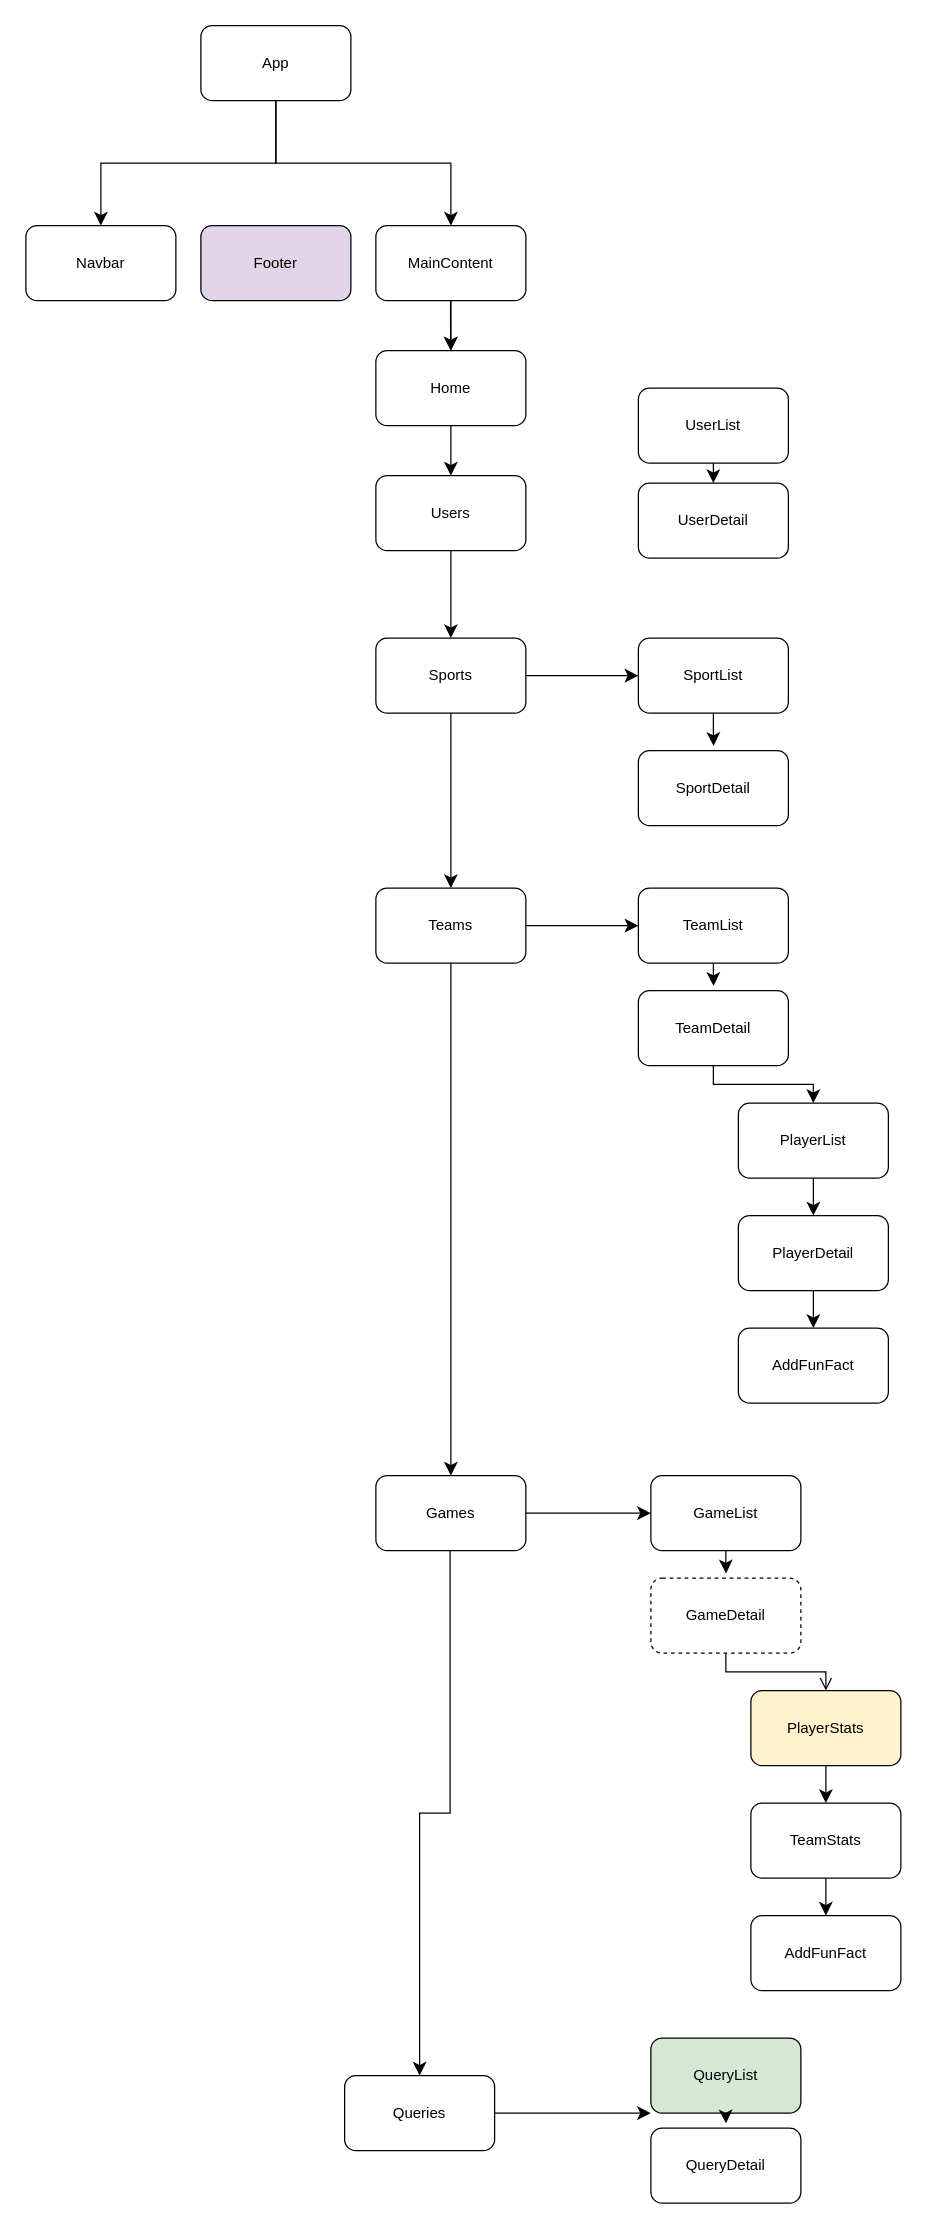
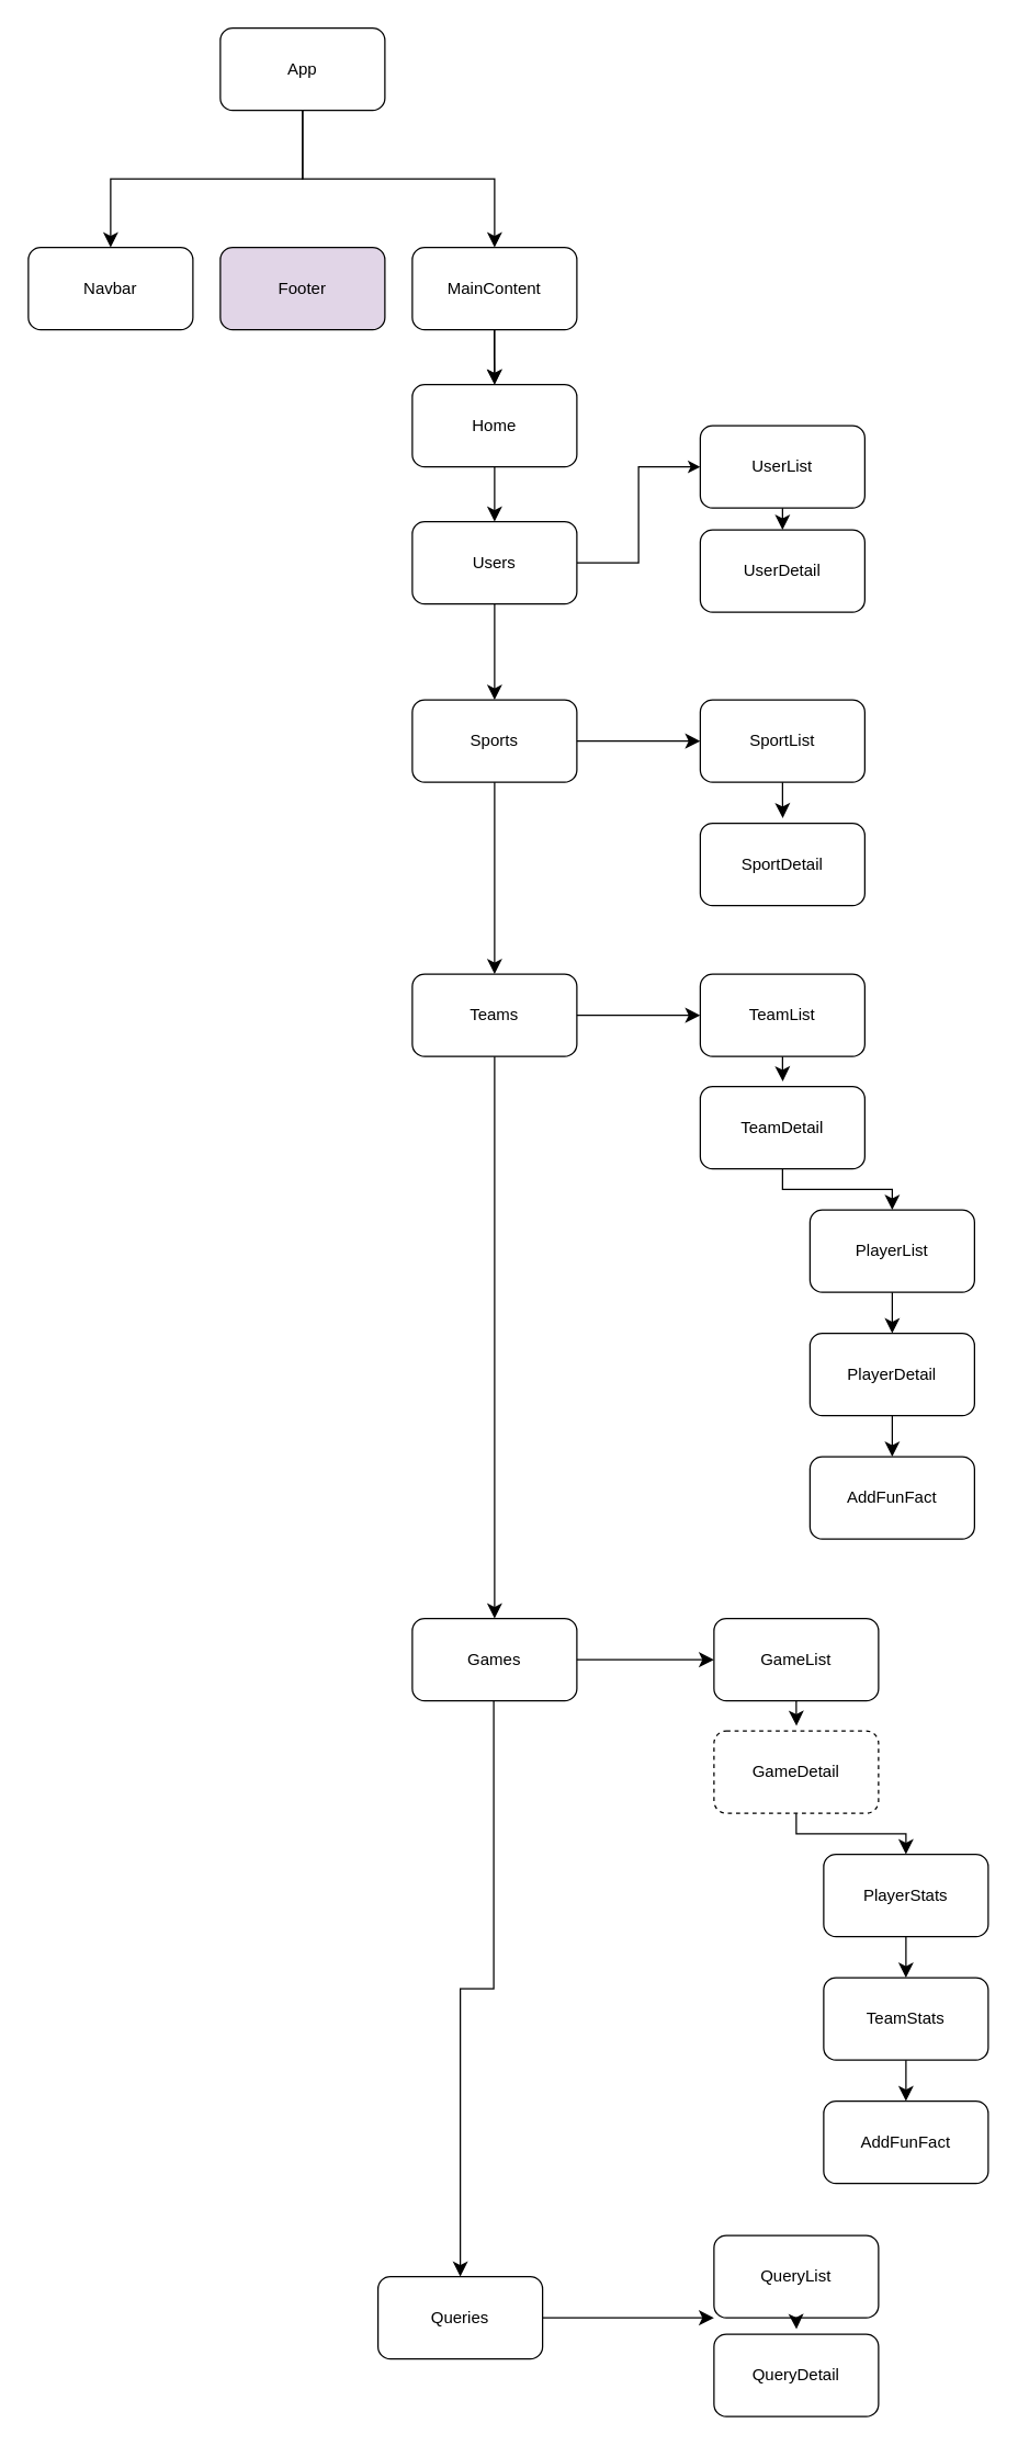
  <mxCell id="0" />
  <mxCell id="1" parent="0" />
  <mxCell id="2" value="App" style="rounded=1;whiteSpace=wrap;html=1;" vertex="1" parent="1"><mxGeometry x="160" y="20" width="120" height="60" as="geometry" /></mxCell>
  <mxCell id="3" value="Navbar" style="rounded=1;whiteSpace=wrap;html=1;" vertex="1" parent="1"><mxGeometry x="20" y="180" width="120" height="60" as="geometry" /></mxCell>
  <mxCell id="4" value="Footer" style="rounded=1;whiteSpace=wrap;html=1;fillColor=#e1d5e7;" vertex="1" parent="1"><mxGeometry x="160" y="180" width="120" height="60" as="geometry" /></mxCell>
  <mxCell id="5" value="MainContent" style="rounded=1;whiteSpace=wrap;html=1;" vertex="1" parent="1"><mxGeometry x="300" y="180" width="120" height="60" as="geometry" /></mxCell>
  <mxCell id="6" value="" style="edgeStyle=elbowEdgeStyle;elbow=vertical;endArrow=classic;html=1;curved=0;rounded=0;endSize=8;startSize=8;exitX=0.5;exitY=1;exitDx=0;exitDy=0;" edge="1" parent="1" source="2" target="3"><mxGeometry width="50" height="50" relative="1" as="geometry"><mxPoint x="60" y="160" as="sourcePoint" /><mxPoint x="110" y="110" as="targetPoint" /></mxGeometry></mxCell>
  <mxCell id="7" value="" style="edgeStyle=elbowEdgeStyle;elbow=vertical;endArrow=classic;html=1;curved=0;rounded=0;endSize=8;startSize=8;entryX=0.5;entryY=0;entryDx=0;entryDy=0;" edge="1" parent="1" target="5"><mxGeometry width="50" height="50" relative="1" as="geometry"><mxPoint x="220" y="80" as="sourcePoint" /><mxPoint x="90" y="190" as="targetPoint" /></mxGeometry></mxCell>
  <mxCell id="8" value="" style="edgeStyle=elbowEdgeStyle;elbow=vertical;endArrow=classic;html=1;curved=0;rounded=0;endSize=8;startSize=8;exitX=0.5;exitY=1;exitDx=0;exitDy=0;" edge="1" parent="1" target="20"><mxGeometry width="50" height="50" relative="1" as="geometry"><mxPoint x="359.76" y="240" as="sourcePoint" /><mxPoint x="359.76" y="340" as="targetPoint" /></mxGeometry></mxCell>
  <mxCell id="9" value="" style="edgeStyle=elbowEdgeStyle;elbow=vertical;endArrow=classic;html=1;curved=0;rounded=0;endSize=8;startSize=8;exitX=0.5;exitY=1;exitDx=0;exitDy=0;" edge="1" parent="1" source="20" target="22"><mxGeometry width="50" height="50" relative="1" as="geometry"><mxPoint x="369.76" y="250" as="sourcePoint" /><mxPoint x="369.76" y="350" as="targetPoint" /></mxGeometry></mxCell>
  <mxCell id="10" value="UserList" style="rounded=1;whiteSpace=wrap;html=1;" vertex="1" parent="1"><mxGeometry x="510" y="310" width="120" height="60" as="geometry" /></mxCell>
  <mxCell id="11" value="UserDetail" style="rounded=1;whiteSpace=wrap;html=1;" vertex="1" parent="1"><mxGeometry x="510" y="386" width="120" height="60" as="geometry" /></mxCell>
  <mxCell id="12" value="" style="edgeStyle=elbowEdgeStyle;elbow=vertical;endArrow=classic;html=1;curved=0;rounded=0;endSize=8;startSize=8;entryX=0.5;entryY=0;entryDx=0;entryDy=0;exitX=0.5;exitY=1;exitDx=0;exitDy=0;" edge="1" parent="1" source="10" target="11"><mxGeometry width="50" height="50" relative="1" as="geometry"><mxPoint x="570" y="370" as="sourcePoint" /><mxPoint x="373" y="470" as="targetPoint" /></mxGeometry></mxCell>
  <mxCell id="13" value="Sports" style="rounded=1;whiteSpace=wrap;html=1;" vertex="1" parent="1"><mxGeometry x="300" y="510" width="120" height="60" as="geometry" /></mxCell>
  <mxCell id="14" value="" style="edgeStyle=elbowEdgeStyle;elbow=vertical;endArrow=classic;html=1;curved=0;rounded=0;endSize=8;startSize=8;" edge="1" parent="1" source="22" target="13"><mxGeometry width="50" height="50" relative="1" as="geometry"><mxPoint x="360" y="240" as="sourcePoint" /><mxPoint x="500" y="350" as="targetPoint" /></mxGeometry></mxCell>
  <mxCell id="15" value="SportList" style="rounded=1;whiteSpace=wrap;html=1;" vertex="1" parent="1"><mxGeometry x="510" y="510" width="120" height="60" as="geometry" /></mxCell>
  <mxCell id="16" value="SportDetail" style="rounded=1;whiteSpace=wrap;html=1;" vertex="1" parent="1"><mxGeometry x="510" y="600" width="120" height="60" as="geometry" /></mxCell>
  <mxCell id="17" value="" style="edgeStyle=elbowEdgeStyle;elbow=vertical;endArrow=classic;html=1;curved=0;rounded=0;endSize=8;startSize=8;exitX=1;exitY=0.5;exitDx=0;exitDy=0;" edge="1" parent="1" source="13" target="15"><mxGeometry width="50" height="50" relative="1" as="geometry"><mxPoint x="359.69" y="680" as="sourcePoint" /><mxPoint x="359.69" y="940" as="targetPoint" /></mxGeometry></mxCell>
  <mxCell id="18" value="" style="edgeStyle=elbowEdgeStyle;elbow=vertical;endArrow=classic;html=1;curved=0;rounded=0;endSize=8;startSize=8;entryX=0.501;entryY=-0.063;entryDx=0;entryDy=0;entryPerimeter=0;" edge="1" parent="1" target="16"><mxGeometry width="50" height="50" relative="1" as="geometry"><mxPoint x="570" y="570" as="sourcePoint" /><mxPoint x="710.31" y="600" as="targetPoint" /></mxGeometry></mxCell>
  <mxCell id="19" value="" style="edgeStyle=elbowEdgeStyle;elbow=vertical;endArrow=classic;html=1;curved=0;rounded=0;endSize=8;startSize=8;exitX=0.5;exitY=1;exitDx=0;exitDy=0;" edge="1" parent="1" source="5" target="20"><mxGeometry width="50" height="50" relative="1" as="geometry"><mxPoint x="360" y="240" as="sourcePoint" /><mxPoint x="570" y="410" as="targetPoint" /></mxGeometry></mxCell>
  <mxCell id="20" value="Home" style="rounded=1;whiteSpace=wrap;html=1;" vertex="1" parent="1"><mxGeometry x="300" y="280" width="120" height="60" as="geometry" /></mxCell>
+ <mxCell id="21" style="edgeStyle=orthogonalEdgeStyle;rounded=0;orthogonalLoop=1;jettySize=auto;html=1;entryX=0;entryY=0.5;entryDx=0;entryDy=0;" edge="1" parent="1" source="22" target="10"><mxGeometry relative="1" as="geometry" /></mxCell>
  <mxCell id="22" value="Users" style="rounded=1;whiteSpace=wrap;html=1;" vertex="1" parent="1"><mxGeometry x="300" y="380" width="120" height="60" as="geometry" /></mxCell>
  <mxCell id="23" value="Teams" style="rounded=1;whiteSpace=wrap;html=1;" vertex="1" parent="1"><mxGeometry x="300" y="710" width="120" height="60" as="geometry" /></mxCell>
  <mxCell id="24" value="TeamList" style="rounded=1;whiteSpace=wrap;html=1;" vertex="1" parent="1"><mxGeometry x="510" y="710" width="120" height="60" as="geometry" /></mxCell>
  <mxCell id="25" value="TeamDetail" style="rounded=1;whiteSpace=wrap;html=1;" vertex="1" parent="1"><mxGeometry x="510" y="792" width="120" height="60" as="geometry" /></mxCell>
  <mxCell id="26" value="" style="edgeStyle=elbowEdgeStyle;elbow=vertical;endArrow=classic;html=1;curved=0;rounded=0;endSize=8;startSize=8;exitX=1;exitY=0.5;exitDx=0;exitDy=0;" edge="1" source="23" target="24" parent="1"><mxGeometry width="50" height="50" relative="1" as="geometry"><mxPoint x="359.69" y="880" as="sourcePoint" /><mxPoint x="359.69" y="1140" as="targetPoint" /></mxGeometry></mxCell>
  <mxCell id="27" value="" style="edgeStyle=elbowEdgeStyle;elbow=vertical;endArrow=classic;html=1;curved=0;rounded=0;endSize=8;startSize=8;entryX=0.501;entryY=-0.063;entryDx=0;entryDy=0;entryPerimeter=0;" edge="1" target="25" parent="1"><mxGeometry width="50" height="50" relative="1" as="geometry"><mxPoint x="570" y="770" as="sourcePoint" /><mxPoint x="710.31" y="800" as="targetPoint" /></mxGeometry></mxCell>
  <mxCell id="28" value="" style="edgeStyle=elbowEdgeStyle;elbow=vertical;endArrow=classic;html=1;curved=0;rounded=0;endSize=8;startSize=8;exitX=0.5;exitY=1;exitDx=0;exitDy=0;" edge="1" parent="1" source="13" target="23"><mxGeometry width="50" height="50" relative="1" as="geometry"><mxPoint x="370" y="450" as="sourcePoint" /><mxPoint x="370" y="520" as="targetPoint" /></mxGeometry></mxCell>
  <mxCell id="29" value="PlayerList" style="rounded=1;whiteSpace=wrap;html=1;" vertex="1" parent="1"><mxGeometry x="590" y="882" width="120" height="60" as="geometry" /></mxCell>
  <mxCell id="30" value="PlayerDetail" style="rounded=1;whiteSpace=wrap;html=1;" vertex="1" parent="1"><mxGeometry x="590" y="972" width="120" height="60" as="geometry" /></mxCell>
  <mxCell id="31" value="AddFunFact" style="rounded=1;whiteSpace=wrap;html=1;" vertex="1" parent="1"><mxGeometry x="590" y="1062" width="120" height="60" as="geometry" /></mxCell>
  <mxCell id="32" value="" style="edgeStyle=elbowEdgeStyle;elbow=vertical;endArrow=classic;html=1;curved=0;rounded=0;endSize=8;startSize=8;exitX=0.5;exitY=1;exitDx=0;exitDy=0;" edge="1" parent="1" source="25" target="29"><mxGeometry width="50" height="50" relative="1" as="geometry"><mxPoint x="580" y="772" as="sourcePoint" /><mxPoint x="580" y="798" as="targetPoint" /></mxGeometry></mxCell>
  <mxCell id="33" value="" style="edgeStyle=elbowEdgeStyle;elbow=vertical;endArrow=classic;html=1;curved=0;rounded=0;endSize=8;startSize=8;exitX=0.5;exitY=1;exitDx=0;exitDy=0;" edge="1" parent="1" target="30"><mxGeometry width="50" height="50" relative="1" as="geometry"><mxPoint x="650" y="942" as="sourcePoint" /><mxPoint x="730" y="972" as="targetPoint" /></mxGeometry></mxCell>
  <mxCell id="34" value="" style="edgeStyle=elbowEdgeStyle;elbow=vertical;endArrow=classic;html=1;curved=0;rounded=0;endSize=8;startSize=8;exitX=0.5;exitY=1;exitDx=0;exitDy=0;" edge="1" parent="1" source="30" target="31"><mxGeometry width="50" height="50" relative="1" as="geometry"><mxPoint x="660" y="952" as="sourcePoint" /><mxPoint x="660" y="982" as="targetPoint" /></mxGeometry></mxCell>
  <mxCell id="35" value="Games" style="rounded=1;whiteSpace=wrap;html=1;" vertex="1" parent="1"><mxGeometry x="300" y="1180" width="120" height="60" as="geometry" /></mxCell>
  <mxCell id="36" value="GameList" style="rounded=1;whiteSpace=wrap;html=1;" vertex="1" parent="1"><mxGeometry x="520" y="1180" width="120" height="60" as="geometry" /></mxCell>
  <mxCell id="37" value="GameDetail" style="rounded=1;whiteSpace=wrap;html=1;dashed=1;" vertex="1" parent="1"><mxGeometry x="520" y="1262" width="120" height="60" as="geometry" /></mxCell>
  <mxCell id="38" value="" style="edgeStyle=elbowEdgeStyle;elbow=vertical;endArrow=classic;html=1;curved=0;rounded=0;endSize=8;startSize=8;exitX=1;exitY=0.5;exitDx=0;exitDy=0;" edge="1" source="35" target="36" parent="1"><mxGeometry width="50" height="50" relative="1" as="geometry"><mxPoint x="439.69" y="1350" as="sourcePoint" /><mxPoint x="439.69" y="1610" as="targetPoint" /></mxGeometry></mxCell>
  <mxCell id="39" value="" style="edgeStyle=elbowEdgeStyle;elbow=vertical;endArrow=classic;html=1;curved=0;rounded=0;endSize=8;startSize=8;entryX=0.501;entryY=-0.063;entryDx=0;entryDy=0;entryPerimeter=0;" edge="1" target="37" parent="1"><mxGeometry width="50" height="50" relative="1" as="geometry"><mxPoint x="580" y="1240" as="sourcePoint" /><mxPoint x="720.31" y="1270" as="targetPoint" /></mxGeometry></mxCell>
- <mxCell id="40" value="PlayerStats" style="rounded=1;whiteSpace=wrap;html=1;fillColor=#fff2cc;" vertex="1" parent="1"><mxGeometry x="600" y="1352" width="120" height="60" as="geometry" /></mxCell>
+ <mxCell id="40" value="PlayerStats" style="rounded=1;whiteSpace=wrap;html=1;" vertex="1" parent="1"><mxGeometry x="600" y="1352" width="120" height="60" as="geometry" /></mxCell>
  <mxCell id="41" value="TeamStats" style="rounded=1;whiteSpace=wrap;html=1;" vertex="1" parent="1"><mxGeometry x="600" y="1442" width="120" height="60" as="geometry" /></mxCell>
  <mxCell id="42" value="AddFunFact" style="rounded=1;whiteSpace=wrap;html=1;" vertex="1" parent="1"><mxGeometry x="600" y="1532" width="120" height="60" as="geometry" /></mxCell>
- <mxCell id="43" value="" style="edgeStyle=elbowEdgeStyle;elbow=vertical;endArrow=open;html=1;curved=0;rounded=0;endSize=8;startSize=8;exitX=0.5;exitY=1;exitDx=0;exitDy=0;" edge="1" source="37" target="40" parent="1"><mxGeometry width="50" height="50" relative="1" as="geometry"><mxPoint x="590" y="1242" as="sourcePoint" /><mxPoint x="590" y="1268" as="targetPoint" /></mxGeometry></mxCell>
+ <mxCell id="43" value="" style="edgeStyle=elbowEdgeStyle;elbow=vertical;endArrow=classic;html=1;curved=0;rounded=0;endSize=8;startSize=8;exitX=0.5;exitY=1;exitDx=0;exitDy=0;" edge="1" source="37" target="40" parent="1"><mxGeometry width="50" height="50" relative="1" as="geometry"><mxPoint x="590" y="1242" as="sourcePoint" /><mxPoint x="590" y="1268" as="targetPoint" /></mxGeometry></mxCell>
  <mxCell id="44" value="" style="edgeStyle=elbowEdgeStyle;elbow=vertical;endArrow=classic;html=1;curved=0;rounded=0;endSize=8;startSize=8;exitX=0.5;exitY=1;exitDx=0;exitDy=0;" edge="1" target="41" parent="1"><mxGeometry width="50" height="50" relative="1" as="geometry"><mxPoint x="660" y="1412" as="sourcePoint" /><mxPoint x="740" y="1442" as="targetPoint" /></mxGeometry></mxCell>
  <mxCell id="45" value="" style="edgeStyle=elbowEdgeStyle;elbow=vertical;endArrow=classic;html=1;curved=0;rounded=0;endSize=8;startSize=8;exitX=0.5;exitY=1;exitDx=0;exitDy=0;" edge="1" source="41" target="42" parent="1"><mxGeometry width="50" height="50" relative="1" as="geometry"><mxPoint x="670" y="1422" as="sourcePoint" /><mxPoint x="670" y="1452" as="targetPoint" /></mxGeometry></mxCell>
  <mxCell id="46" value="" style="edgeStyle=elbowEdgeStyle;elbow=vertical;endArrow=classic;html=1;curved=0;rounded=0;endSize=8;startSize=8;exitX=0.5;exitY=1;exitDx=0;exitDy=0;" edge="1" parent="1" source="23"><mxGeometry width="50" height="50" relative="1" as="geometry"><mxPoint x="370" y="580" as="sourcePoint" /><mxPoint x="360" y="1180" as="targetPoint" /></mxGeometry></mxCell>
  <mxCell id="47" value="Queries" style="rounded=1;whiteSpace=wrap;html=1;" vertex="1" parent="1"><mxGeometry x="275" y="1660" width="120" height="60" as="geometry" /></mxCell>
- <mxCell id="48" value="QueryList" style="rounded=1;whiteSpace=wrap;html=1;fillColor=#d5e8d4;" vertex="1" parent="1"><mxGeometry x="520" y="1630" width="120" height="60" as="geometry" /></mxCell>
+ <mxCell id="48" value="QueryList" style="rounded=1;whiteSpace=wrap;html=1;" vertex="1" parent="1"><mxGeometry x="520" y="1630" width="120" height="60" as="geometry" /></mxCell>
  <mxCell id="49" value="QueryDetail" style="rounded=1;whiteSpace=wrap;html=1;" vertex="1" parent="1"><mxGeometry x="520" y="1702" width="120" height="60" as="geometry" /></mxCell>
  <mxCell id="50" value="" style="edgeStyle=elbowEdgeStyle;elbow=vertical;endArrow=classic;html=1;curved=0;rounded=0;endSize=8;startSize=8;exitX=1;exitY=0.5;exitDx=0;exitDy=0;" edge="1" source="47" target="48" parent="1"><mxGeometry width="50" height="50" relative="1" as="geometry"><mxPoint x="439.69" y="1800" as="sourcePoint" /><mxPoint x="439.69" y="2060" as="targetPoint" /></mxGeometry></mxCell>
  <mxCell id="51" value="" style="edgeStyle=elbowEdgeStyle;elbow=vertical;endArrow=classic;html=1;curved=0;rounded=0;endSize=8;startSize=8;entryX=0.501;entryY=-0.063;entryDx=0;entryDy=0;entryPerimeter=0;" edge="1" target="49" parent="1"><mxGeometry width="50" height="50" relative="1" as="geometry"><mxPoint x="580" y="1690" as="sourcePoint" /><mxPoint x="720.31" y="1720" as="targetPoint" /></mxGeometry></mxCell>
  <mxCell id="52" value="" style="edgeStyle=elbowEdgeStyle;elbow=vertical;endArrow=classic;html=1;curved=0;rounded=0;endSize=8;startSize=8;exitX=0.5;exitY=1;exitDx=0;exitDy=0;entryX=0.5;entryY=0;entryDx=0;entryDy=0;" edge="1" parent="1" target="47"><mxGeometry width="50" height="50" relative="1" as="geometry"><mxPoint x="359.38" y="1240" as="sourcePoint" /><mxPoint x="359" y="1620" as="targetPoint" /></mxGeometry></mxCell>
